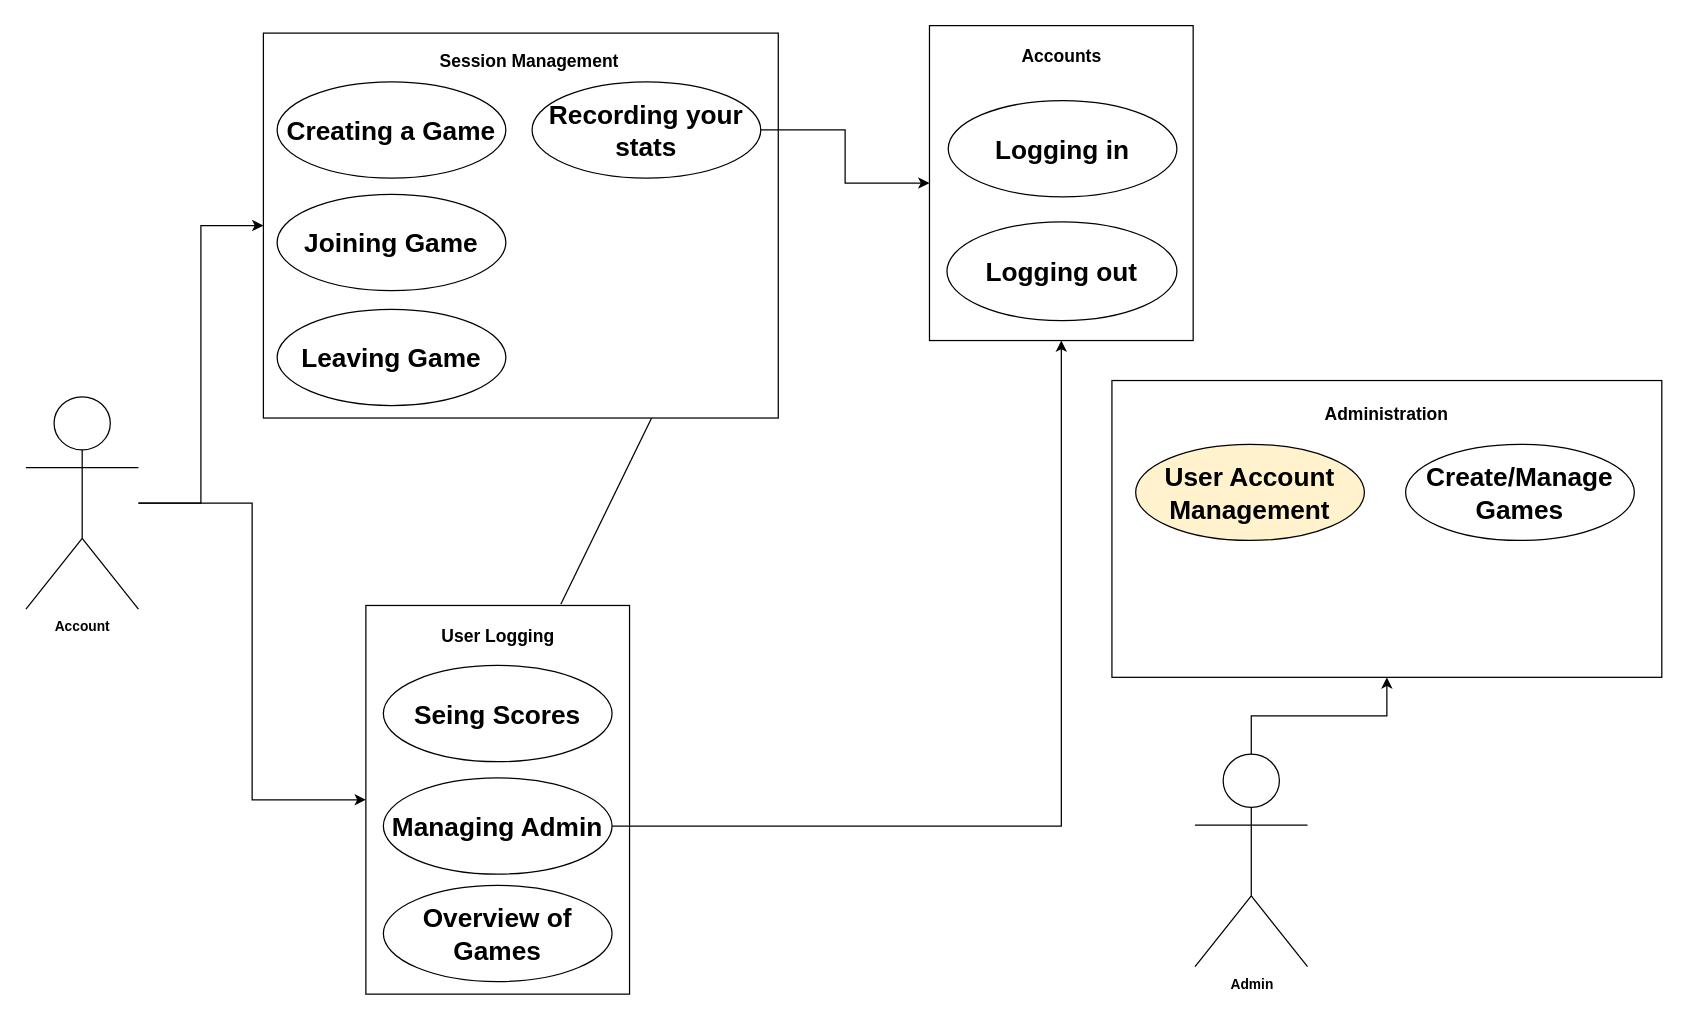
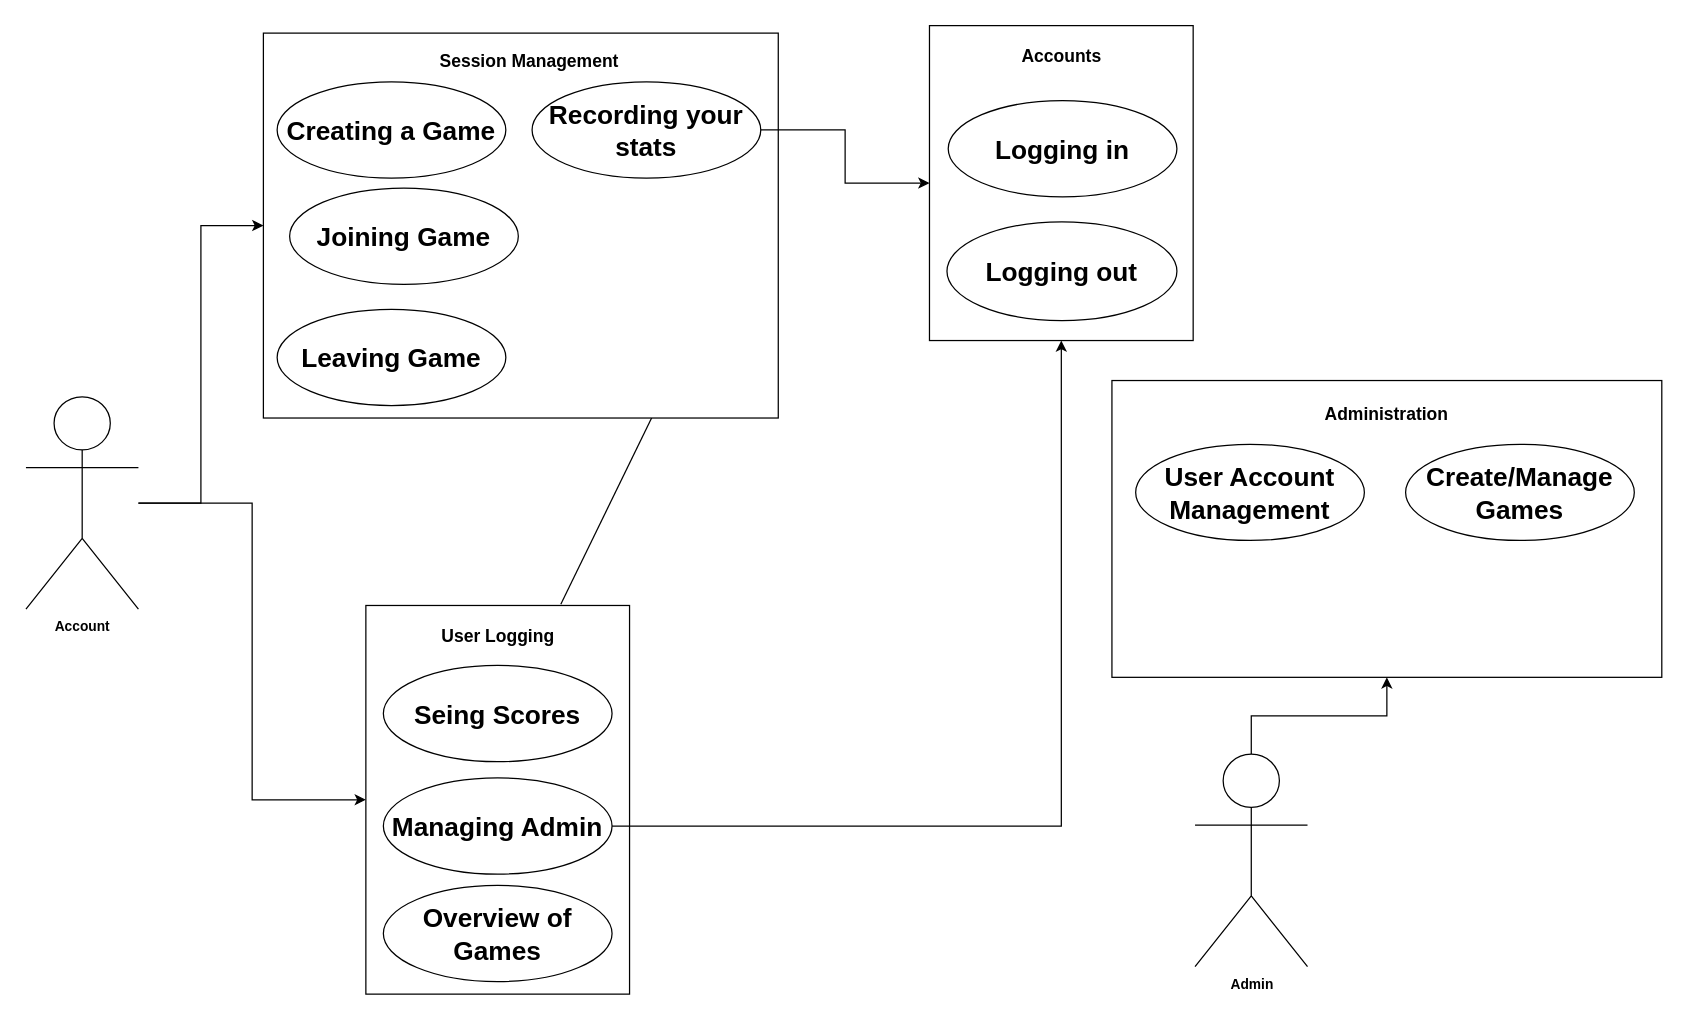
  <mxCell id="0" />
  <mxCell id="1" parent="0" />
  <mxCell id="2" value="" style="rounded=0;whiteSpace=wrap;html=1;" parent="1" vertex="1"><mxGeometry x="743" y="20" width="211" height="252" as="geometry" /></mxCell>
  <mxCell id="3" style="edgeStyle=orthogonalEdgeStyle;rounded=0;orthogonalLoop=1;jettySize=auto;html=1;" edge="1" parent="1" source="5" target="20"><mxGeometry relative="1" as="geometry" /></mxCell>
  <mxCell id="4" style="edgeStyle=orthogonalEdgeStyle;rounded=0;orthogonalLoop=1;jettySize=auto;html=1;entryX=0;entryY=0.5;entryDx=0;entryDy=0;" edge="1" parent="1" source="5" target="15"><mxGeometry relative="1" as="geometry" /></mxCell>
  <mxCell id="5" value="&lt;span&gt;&lt;font style=&quot;font-size: 11px;&quot;&gt;Account&lt;/font&gt;&lt;/span&gt;" style="shape=umlActor;verticalLabelPosition=bottom;verticalAlign=top;html=1;outlineConnect=0;fontStyle=1" parent="1" vertex="1"><mxGeometry x="20" y="317" width="90" height="170" as="geometry" /></mxCell>
  <mxCell id="6" value="&lt;font size=&quot;1&quot; style=&quot;&quot;&gt;&lt;b style=&quot;font-size: 21px;&quot;&gt;Logging in&lt;/b&gt;&lt;/font&gt;" style="ellipse;whiteSpace=wrap;html=1;" parent="1" vertex="1"><mxGeometry x="758" y="80" width="183" height="77" as="geometry" /></mxCell>
  <mxCell id="7" value="&lt;font style=&quot;font-size: 21px;&quot;&gt;Logging out&lt;/font&gt;" style="ellipse;whiteSpace=wrap;html=1;fontStyle=1" parent="1" vertex="1"><mxGeometry x="757" y="177" width="184" height="79" as="geometry" /></mxCell>
  <mxCell id="8" value="Accounts" style="text;html=1;strokeColor=none;fillColor=none;align=center;verticalAlign=middle;whiteSpace=wrap;rounded=0;fontSize=14;fontStyle=1" parent="1" vertex="1"><mxGeometry x="811" y="26" width="76" height="38" as="geometry" /></mxCell>
  <mxCell id="9" value="" style="endArrow=none;html=1;rounded=0;exitX=0.5;exitY=0;exitDx=0;exitDy=0;entryX=0.5;entryY=1;entryDx=0;entryDy=0;" parent="1" edge="1"><mxGeometry width="50" height="50" relative="1" as="geometry"><mxPoint x="448" y="483" as="sourcePoint" /><mxPoint x="555.75" y="262" as="targetPoint" /></mxGeometry></mxCell>
  <mxCell id="10" value="" style="rounded=0;whiteSpace=wrap;html=1;" vertex="1" parent="1"><mxGeometry x="889" y="304" width="440" height="237.5" as="geometry" /></mxCell>
  <mxCell id="11" style="edgeStyle=orthogonalEdgeStyle;rounded=0;orthogonalLoop=1;jettySize=auto;html=1;entryX=0.5;entryY=1;entryDx=0;entryDy=0;" edge="1" parent="1" source="12" target="10"><mxGeometry relative="1" as="geometry" /></mxCell>
  <mxCell id="12" value="&lt;b&gt;&lt;font style=&quot;font-size: 11px;&quot;&gt;Admin&lt;/font&gt;&lt;/b&gt;" style="shape=umlActor;verticalLabelPosition=bottom;verticalAlign=top;html=1;outlineConnect=0;" vertex="1" parent="1"><mxGeometry x="955.5" y="603" width="90" height="170" as="geometry" /></mxCell>
  <mxCell id="13" value="Administration" style="text;html=1;strokeColor=none;fillColor=none;align=center;verticalAlign=middle;whiteSpace=wrap;rounded=0;fontSize=14;fontStyle=1" vertex="1" parent="1"><mxGeometry x="1071" y="312" width="76" height="38" as="geometry" /></mxCell>
- <mxCell id="14" value="&lt;font size=&quot;1&quot; style=&quot;&quot;&gt;&lt;b style=&quot;font-size: 21px;&quot;&gt;User Account Management&lt;/b&gt;&lt;/font&gt;" style="ellipse;whiteSpace=wrap;html=1;fillColor=#fff2cc;" vertex="1" parent="1"><mxGeometry x="908" y="355" width="183" height="77" as="geometry" /></mxCell>
+ <mxCell id="14" value="&lt;font size=&quot;1&quot; style=&quot;&quot;&gt;&lt;b style=&quot;font-size: 21px;&quot;&gt;User Account Management&lt;/b&gt;&lt;/font&gt;" style="ellipse;whiteSpace=wrap;html=1;" vertex="1" parent="1"><mxGeometry x="908" y="355" width="183" height="77" as="geometry" /></mxCell>
  <mxCell id="15" value="" style="rounded=0;whiteSpace=wrap;html=1;" vertex="1" parent="1"><mxGeometry x="292" y="484" width="211" height="311" as="geometry" /></mxCell>
  <mxCell id="16" value="User Logging" style="text;html=1;strokeColor=none;fillColor=none;align=center;verticalAlign=middle;whiteSpace=wrap;rounded=0;fontSize=14;fontStyle=1" vertex="1" parent="1"><mxGeometry x="341.75" y="490" width="111.5" height="38" as="geometry" /></mxCell>
  <mxCell id="17" value="&lt;font size=&quot;1&quot; style=&quot;&quot;&gt;&lt;b style=&quot;font-size: 21px;&quot;&gt;Seing Scores&lt;/b&gt;&lt;/font&gt;" style="ellipse;whiteSpace=wrap;html=1;" vertex="1" parent="1"><mxGeometry x="306" y="532" width="183" height="77" as="geometry" /></mxCell>
  <mxCell id="18" style="edgeStyle=orthogonalEdgeStyle;rounded=0;orthogonalLoop=1;jettySize=auto;html=1;exitX=1;exitY=0.5;exitDx=0;exitDy=0;entryX=0.5;entryY=1;entryDx=0;entryDy=0;" edge="1" parent="1" source="19" target="2"><mxGeometry relative="1" as="geometry" /></mxCell>
  <mxCell id="19" value="&lt;font size=&quot;1&quot; style=&quot;&quot;&gt;&lt;b style=&quot;font-size: 21px;&quot;&gt;Managing Admin&lt;/b&gt;&lt;/font&gt;" style="ellipse;whiteSpace=wrap;html=1;" vertex="1" parent="1"><mxGeometry x="306" y="622" width="183" height="77" as="geometry" /></mxCell>
  <mxCell id="20" value="" style="rounded=0;whiteSpace=wrap;html=1;" vertex="1" parent="1"><mxGeometry x="210" y="26" width="412" height="308" as="geometry" /></mxCell>
  <mxCell id="21" value="Session Management" style="text;html=1;strokeColor=none;fillColor=none;align=center;verticalAlign=middle;whiteSpace=wrap;rounded=0;fontSize=14;fontStyle=1" vertex="1" parent="1"><mxGeometry x="342.87" y="30" width="160.25" height="38" as="geometry" /></mxCell>
  <mxCell id="22" value="&lt;font size=&quot;1&quot; style=&quot;&quot;&gt;&lt;b style=&quot;font-size: 21px;&quot;&gt;Creating a Game&lt;/b&gt;&lt;/font&gt;" style="ellipse;whiteSpace=wrap;html=1;" vertex="1" parent="1"><mxGeometry x="221" y="65" width="183" height="77" as="geometry" /></mxCell>
- <mxCell id="23" value="&lt;font size=&quot;1&quot; style=&quot;&quot;&gt;&lt;b style=&quot;font-size: 21px;&quot;&gt;Joining Game&lt;/b&gt;&lt;/font&gt;" style="ellipse;whiteSpace=wrap;html=1;" vertex="1" parent="1"><mxGeometry x="221" y="155" width="183" height="77" as="geometry" /></mxCell>
+ <mxCell id="23" value="&lt;font size=&quot;1&quot; style=&quot;&quot;&gt;&lt;b style=&quot;font-size: 21px;&quot;&gt;Joining Game&lt;/b&gt;&lt;/font&gt;" style="ellipse;whiteSpace=wrap;html=1;" vertex="1" parent="1"><mxGeometry x="231" y="150" width="183" height="77" as="geometry" /></mxCell>
  <mxCell id="24" style="edgeStyle=orthogonalEdgeStyle;rounded=0;orthogonalLoop=1;jettySize=auto;html=1;exitX=0.5;exitY=1;exitDx=0;exitDy=0;" edge="1" parent="1" source="10" target="10"><mxGeometry relative="1" as="geometry" /></mxCell>
  <mxCell id="25" value="&lt;font size=&quot;1&quot; style=&quot;&quot;&gt;&lt;b style=&quot;font-size: 21px;&quot;&gt;Leaving Game&lt;/b&gt;&lt;/font&gt;" style="ellipse;whiteSpace=wrap;html=1;" vertex="1" parent="1"><mxGeometry x="221.01" y="247" width="183" height="77" as="geometry" /></mxCell>
  <mxCell id="26" style="edgeStyle=orthogonalEdgeStyle;rounded=0;orthogonalLoop=1;jettySize=auto;html=1;exitX=1;exitY=0.5;exitDx=0;exitDy=0;" edge="1" parent="1" source="27" target="2"><mxGeometry relative="1" as="geometry" /></mxCell>
  <mxCell id="27" value="&lt;span style=&quot;font-size: 21px;&quot;&gt;&lt;b&gt;Recording your stats&lt;/b&gt;&lt;/span&gt;" style="ellipse;whiteSpace=wrap;html=1;" vertex="1" parent="1"><mxGeometry x="425" y="65" width="183" height="77" as="geometry" /></mxCell>
  <mxCell id="28" value="&lt;span style=&quot;font-size: 21px;&quot;&gt;&lt;b&gt;Overview of Games&lt;/b&gt;&lt;/span&gt;" style="ellipse;whiteSpace=wrap;html=1;" vertex="1" parent="1"><mxGeometry x="306" y="708" width="183" height="77" as="geometry" /></mxCell>
  <mxCell id="29" value="&lt;font size=&quot;1&quot; style=&quot;&quot;&gt;&lt;b style=&quot;font-size: 21px;&quot;&gt;Create/Manage Games&lt;/b&gt;&lt;/font&gt;" style="ellipse;whiteSpace=wrap;html=1;" vertex="1" parent="1"><mxGeometry x="1124" y="355" width="183" height="77" as="geometry" /></mxCell>
